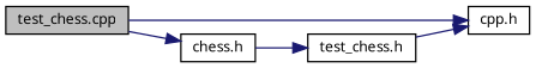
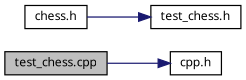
  digraph {
    rankdir=LR
    node [color=black fillcolor=white fontname="FreeSans.ttf" fontsize=10 shape=record style=filled]
    edge [color=midnightblue fontname="FreeSans.ttf" fontsize=10 labelfontname="FreeSans.ttf" labelfontsize=10 style=solid]
    n1 [fillcolor=grey75 fontcolor=black height=0.2 label="test_chess.cpp" width=0.4]
    n2 [height=0.2 label="cpp.h" width=0.4]
    n3 [height=0.2 label="chess.h" width=0.4]
    n4 [height=0.2 label="test_chess.h" width=0.4]
    n1 -> n2
-   n1 -> n3
    n3 -> n4
-   n4 -> n2
  }
